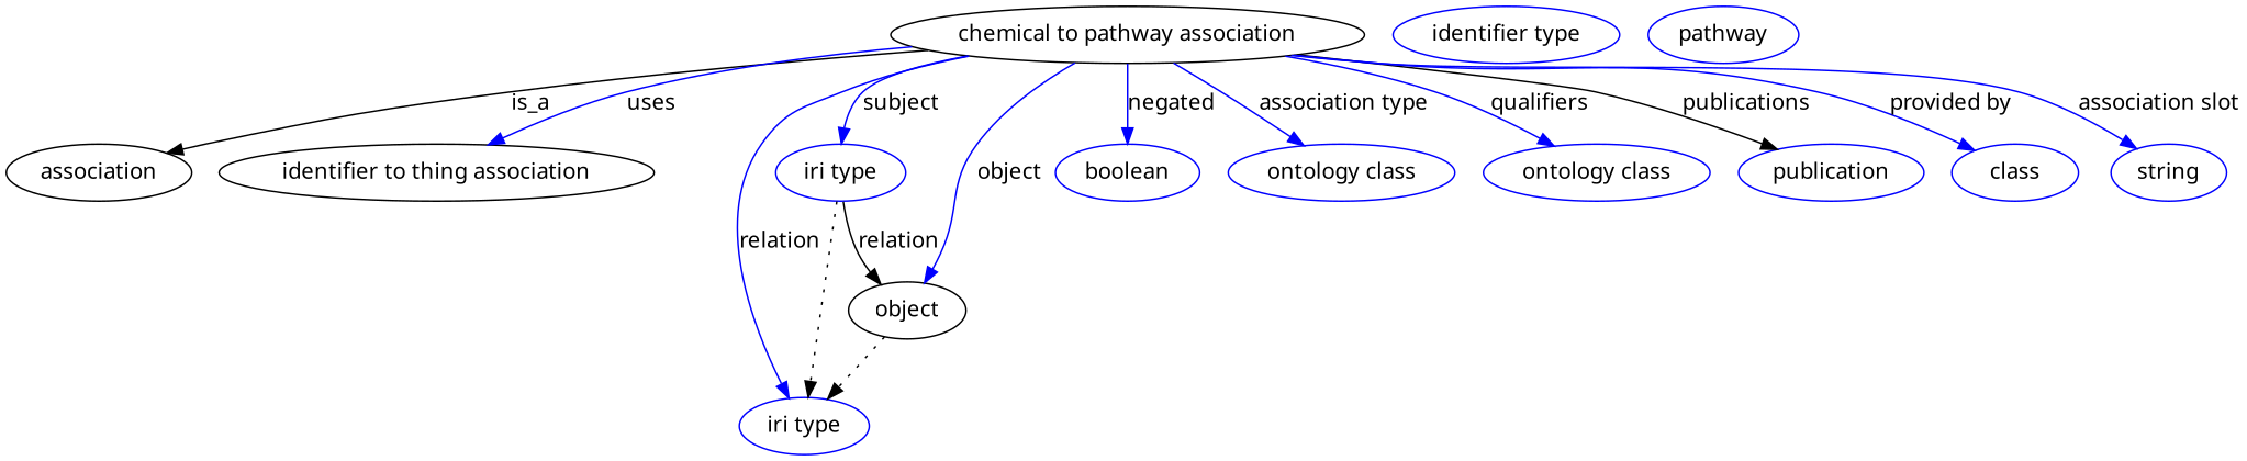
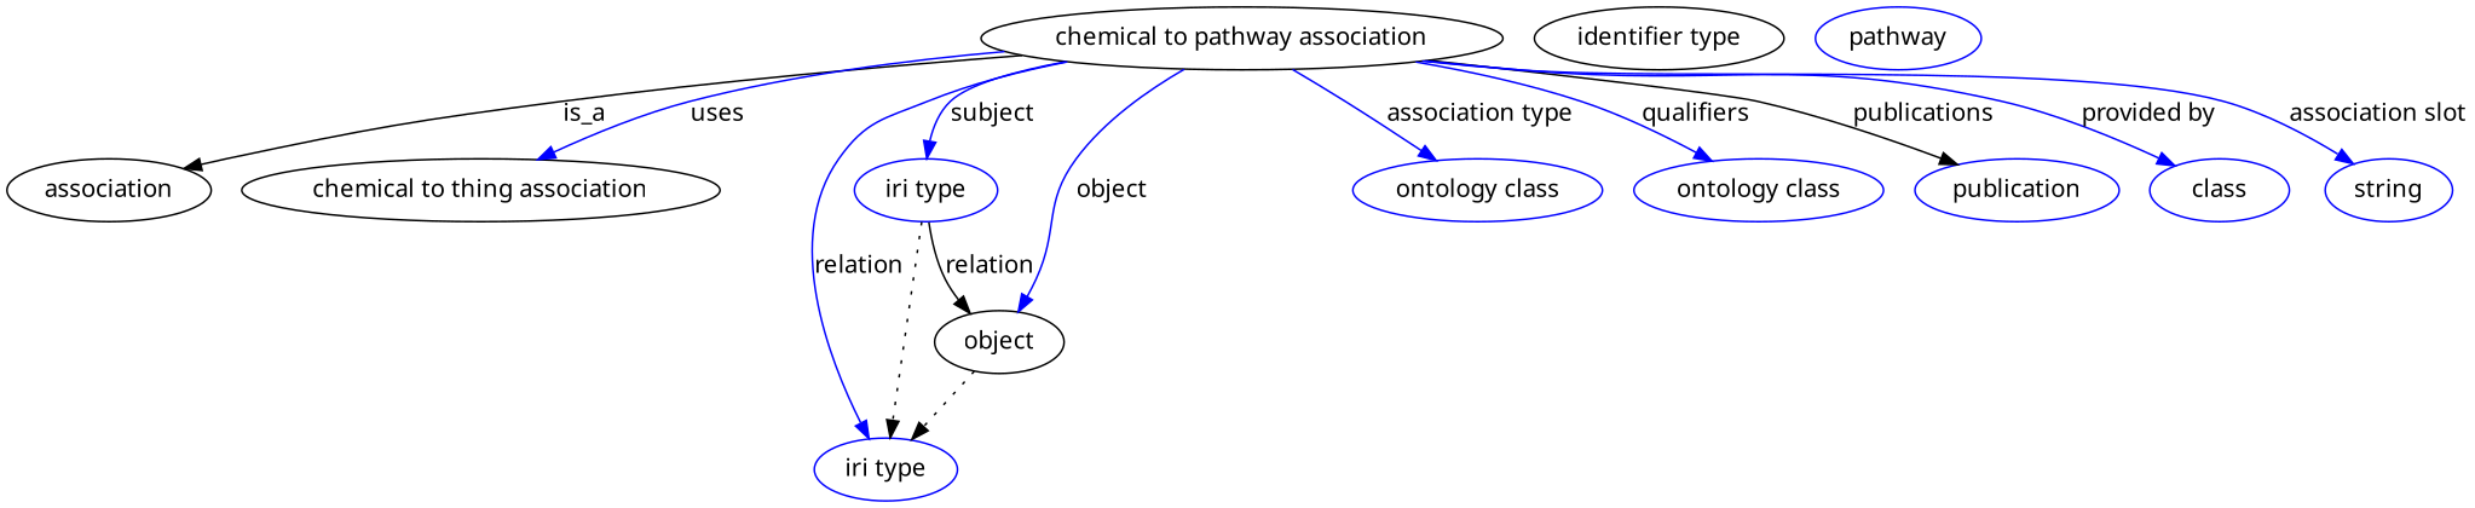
  digraph {
    fontname="Noto Sans"
    node [fontname="Noto Sans" color=blue]
    edge [fontname="Noto Sans" color=blue style=solid]
    n1 [height=0.5 label="chemical to pathway association" width=3.4663 color=""]
    association [height=0.5 width=1.3723 color=""]
-   "chemical to thing association" [height=0.5 width=3.1391 label="identifier to thing association" color=""]
+   "chemical to thing association" [height=0.5 width=3.1391 color=""]
    n4 [height=0.5 label="iri type" width=0.9834]
    n5 [height=0.5 label="iri type" width=0.9834]
    object [height=0.5 width=0.88096 color=""]
-   n7 [height=0.5 label=boolean width=1.0584]
    n8 [height=0.5 label="ontology class" width=1.6931]
    n9 [height=0.5 label="ontology class" width=1.6931]
    n10 [height=0.5 label=publication width=1.3859]
    n11 [height=0.5 label=class width=1.1129]
    n12 [height=0.5 label=string width=0.8403]
-   n13 [height=0.5 label="identifier type" width=1.652]
+   n13 [color=black height=0.5 label="identifier type" width=1.652]
    n14 [height=0.5 label=pathway width=1.1129]
    n1 -> association [label=is_a color="" style=""]
    n1 -> "chemical to thing association" [label=uses style=""]
    n1 -> n4 [label=subject]
    n1 -> n5 [label=relation]
    n1 -> object [label=object]
-   n1 -> n7 [label=negated]
    n1 -> n8 [label="association type"]
    n1 -> n9 [label=qualifiers]
    n1 -> n10 [color=black label=publications]
    n1 -> n11 [label="provided by"]
    n1 -> n12 [label="association slot"]
    n4 -> n5 [style=dotted color=""]
    n4 -> object [label=relation color="" style=""]
    object -> n5 [style=dotted color=""]
  }
